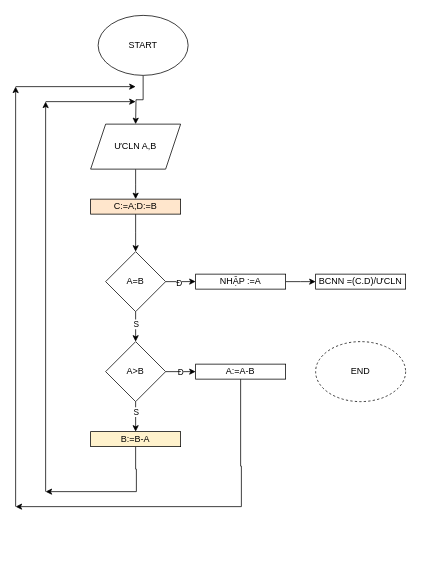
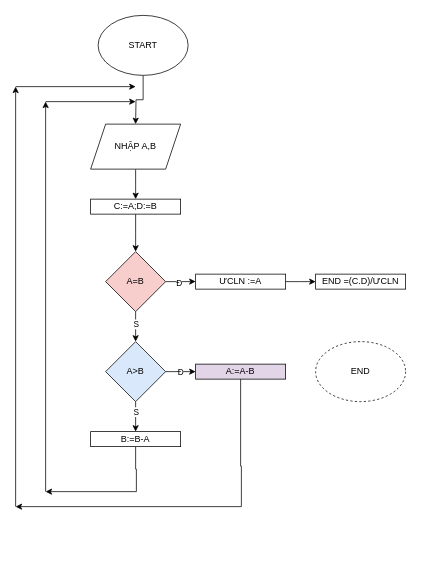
  <mxCell id="0" />
  <mxCell id="1" parent="0" />
  <mxCell id="2" style="edgeStyle=orthogonalEdgeStyle;rounded=0;orthogonalLoop=1;jettySize=auto;html=1;" parent="1" source="3" edge="1"><mxGeometry relative="1" as="geometry"><mxPoint x="180" y="165" as="targetPoint" /></mxGeometry></mxCell>
  <mxCell id="3" value="START" style="ellipse;whiteSpace=wrap;html=1;" parent="1" vertex="1"><mxGeometry x="130" y="20" width="120" height="80" as="geometry" /></mxCell>
  <mxCell id="4" style="edgeStyle=orthogonalEdgeStyle;rounded=0;orthogonalLoop=1;jettySize=auto;html=1;" parent="1" source="5" edge="1"><mxGeometry relative="1" as="geometry"><mxPoint x="180" y="265" as="targetPoint" /></mxGeometry></mxCell>
- <mxCell id="5" value="ƯCLN A,B" style="shape=parallelogram;perimeter=parallelogramPerimeter;whiteSpace=wrap;html=1;fixedSize=1;" parent="1" vertex="1"><mxGeometry x="120" y="165" width="120" height="60" as="geometry" /></mxCell>
+ <mxCell id="5" value="NHẬP A,B" style="shape=parallelogram;perimeter=parallelogramPerimeter;whiteSpace=wrap;html=1;fixedSize=1;" parent="1" vertex="1"><mxGeometry x="120" y="165" width="120" height="60" as="geometry" /></mxCell>
  <mxCell id="6" style="edgeStyle=orthogonalEdgeStyle;rounded=0;orthogonalLoop=1;jettySize=auto;html=1;exitX=0.5;exitY=1;exitDx=0;exitDy=0;" parent="1" source="7" edge="1"><mxGeometry relative="1" as="geometry"><mxPoint x="180" y="335" as="targetPoint" /></mxGeometry></mxCell>
- <mxCell id="7" value="C:=A;D:=B" style="rounded=0;whiteSpace=wrap;html=1;fillColor=#ffe6cc;" parent="1" vertex="1"><mxGeometry x="120" y="265" width="120" height="20" as="geometry" /></mxCell>
+ <mxCell id="7" value="C:=A;D:=B" style="rounded=0;whiteSpace=wrap;html=1;" parent="1" vertex="1"><mxGeometry x="120" y="265" width="120" height="20" as="geometry" /></mxCell>
  <mxCell id="8" style="edgeStyle=orthogonalEdgeStyle;rounded=0;orthogonalLoop=1;jettySize=auto;html=1;" parent="1" source="12" edge="1"><mxGeometry relative="1" as="geometry"><mxPoint x="180" y="455" as="targetPoint" /></mxGeometry></mxCell>
  <mxCell id="9" value="S" style="edgeLabel;html=1;align=center;verticalAlign=middle;resizable=0;points=[];" vertex="1" connectable="0" parent="8"><mxGeometry x="-0.22" relative="1" as="geometry"><mxPoint as="offset" /></mxGeometry></mxCell>
  <mxCell id="10" style="edgeStyle=orthogonalEdgeStyle;rounded=0;orthogonalLoop=1;jettySize=auto;html=1;exitX=1;exitY=0.5;exitDx=0;exitDy=0;" parent="1" source="12" edge="1"><mxGeometry relative="1" as="geometry"><mxPoint x="260" y="374.923" as="targetPoint" /></mxGeometry></mxCell>
  <mxCell id="11" value="Đ" style="edgeLabel;html=1;align=center;verticalAlign=middle;resizable=0;points=[];" vertex="1" connectable="0" parent="10"><mxGeometry x="-0.168" y="-1" relative="1" as="geometry"><mxPoint as="offset" /></mxGeometry></mxCell>
- <mxCell id="12" value="A=B" style="rhombus;whiteSpace=wrap;html=1;" parent="1" vertex="1"><mxGeometry x="140" y="335" width="80" height="80" as="geometry" /></mxCell>
+ <mxCell id="12" value="A=B" style="rhombus;whiteSpace=wrap;html=1;fillColor=#f8cecc;" parent="1" vertex="1"><mxGeometry x="140" y="335" width="80" height="80" as="geometry" /></mxCell>
  <mxCell id="13" style="edgeStyle=orthogonalEdgeStyle;rounded=0;orthogonalLoop=1;jettySize=auto;html=1;" parent="1" source="17" edge="1"><mxGeometry relative="1" as="geometry"><mxPoint x="180" y="575" as="targetPoint" /></mxGeometry></mxCell>
  <mxCell id="14" value="S" style="edgeLabel;html=1;align=center;verticalAlign=middle;resizable=0;points=[];" vertex="1" connectable="0" parent="13"><mxGeometry x="-0.368" relative="1" as="geometry"><mxPoint as="offset" /></mxGeometry></mxCell>
  <mxCell id="15" style="edgeStyle=orthogonalEdgeStyle;rounded=0;orthogonalLoop=1;jettySize=auto;html=1;exitX=1;exitY=0.5;exitDx=0;exitDy=0;" parent="1" source="17" edge="1"><mxGeometry relative="1" as="geometry"><mxPoint x="260" y="495" as="targetPoint" /></mxGeometry></mxCell>
  <mxCell id="16" value="Đ" style="edgeLabel;html=1;align=center;verticalAlign=middle;resizable=0;points=[];" vertex="1" connectable="0" parent="15"><mxGeometry x="-0.072" relative="1" as="geometry"><mxPoint as="offset" /></mxGeometry></mxCell>
- <mxCell id="17" value="A&amp;gt;B" style="rhombus;whiteSpace=wrap;html=1;" parent="1" vertex="1"><mxGeometry x="140" y="455" width="80" height="80" as="geometry" /></mxCell>
+ <mxCell id="17" value="A&amp;gt;B" style="rhombus;whiteSpace=wrap;html=1;fillColor=#dae8fc;" parent="1" vertex="1"><mxGeometry x="140" y="455" width="80" height="80" as="geometry" /></mxCell>
  <mxCell id="18" style="edgeStyle=orthogonalEdgeStyle;rounded=0;orthogonalLoop=1;jettySize=auto;html=1;" parent="1" source="19" edge="1"><mxGeometry relative="1" as="geometry"><mxPoint x="60" y="655" as="targetPoint" /><Array as="points"><mxPoint x="180" y="625" /><mxPoint x="181" y="655" /></Array></mxGeometry></mxCell>
- <mxCell id="19" value="B:=B-A" style="rounded=0;whiteSpace=wrap;html=1;fillColor=#fff2cc;" parent="1" vertex="1"><mxGeometry x="120" y="575" width="120" height="20" as="geometry" /></mxCell>
+ <mxCell id="19" value="B:=B-A" style="rounded=0;whiteSpace=wrap;html=1;" parent="1" vertex="1"><mxGeometry x="120" y="575" width="120" height="20" as="geometry" /></mxCell>
  <mxCell id="20" style="edgeStyle=orthogonalEdgeStyle;rounded=0;orthogonalLoop=1;jettySize=auto;html=1;" parent="1" source="21" edge="1"><mxGeometry relative="1" as="geometry"><mxPoint x="420" y="375" as="targetPoint" /></mxGeometry></mxCell>
- <mxCell id="21" value="NHẬP :=A" style="rounded=0;whiteSpace=wrap;html=1;" parent="1" vertex="1"><mxGeometry x="260" y="365" width="120" height="20" as="geometry" /></mxCell>
+ <mxCell id="21" value="ƯCLN :=A" style="rounded=0;whiteSpace=wrap;html=1;" parent="1" vertex="1"><mxGeometry x="260" y="365" width="120" height="20" as="geometry" /></mxCell>
  <mxCell id="22" value="END" style="ellipse;whiteSpace=wrap;html=1;dashed=1;" parent="1" vertex="1"><mxGeometry x="420" y="455" width="120" height="80" as="geometry" /></mxCell>
- <mxCell id="23" value="BCNN =(C.D)/ƯCLN" style="rounded=0;whiteSpace=wrap;html=1;" parent="1" vertex="1"><mxGeometry x="420" y="365" width="120" height="20" as="geometry" /></mxCell>
+ <mxCell id="23" value="END =(C.D)/ƯCLN" style="rounded=0;whiteSpace=wrap;html=1;" parent="1" vertex="1"><mxGeometry x="420" y="365" width="120" height="20" as="geometry" /></mxCell>
  <mxCell id="24" style="edgeStyle=orthogonalEdgeStyle;rounded=0;orthogonalLoop=1;jettySize=auto;html=1;" parent="1" source="25" edge="1"><mxGeometry relative="1" as="geometry"><mxPoint x="20" y="675" as="targetPoint" /><Array as="points"><mxPoint x="320" y="621" /><mxPoint x="321" y="738" /></Array></mxGeometry></mxCell>
- <mxCell id="25" value="A:=A-B" style="rounded=0;whiteSpace=wrap;html=1;" parent="1" vertex="1"><mxGeometry x="260" y="485" width="120" height="20" as="geometry" /></mxCell>
+ <mxCell id="25" value="A:=A-B" style="rounded=0;whiteSpace=wrap;html=1;fillColor=#e1d5e7;" parent="1" vertex="1"><mxGeometry x="260" y="485" width="120" height="20" as="geometry" /></mxCell>
  <mxCell id="26" value="" style="endArrow=classic;html=1;rounded=0;" parent="1" edge="1"><mxGeometry width="50" height="50" relative="1" as="geometry"><mxPoint x="60" y="655" as="sourcePoint" /><mxPoint x="60" y="135" as="targetPoint" /></mxGeometry></mxCell>
  <mxCell id="27" value="" style="endArrow=classic;html=1;rounded=0;" parent="1" edge="1"><mxGeometry width="50" height="50" relative="1" as="geometry"><mxPoint x="20" y="675" as="sourcePoint" /><mxPoint x="20" y="115" as="targetPoint" /></mxGeometry></mxCell>
  <mxCell id="28" value="" style="endArrow=classic;html=1;rounded=0;" parent="1" edge="1"><mxGeometry width="50" height="50" relative="1" as="geometry"><mxPoint x="60" y="135" as="sourcePoint" /><mxPoint x="180" y="135" as="targetPoint" /></mxGeometry></mxCell>
  <mxCell id="29" value="" style="endArrow=classic;html=1;rounded=0;" parent="1" edge="1"><mxGeometry width="50" height="50" relative="1" as="geometry"><mxPoint x="20" y="115" as="sourcePoint" /><mxPoint x="180" y="115" as="targetPoint" /></mxGeometry></mxCell>
